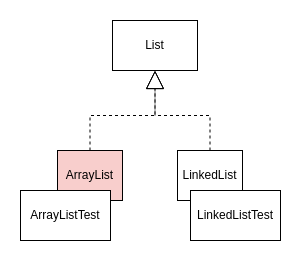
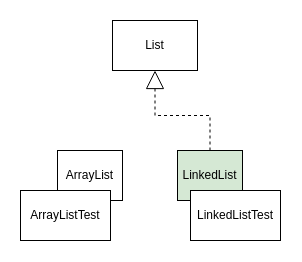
  <mxCell id="0" />
  <mxCell id="1" parent="0" />
  <mxCell id="2" value="List" style="rounded=0;whiteSpace=wrap;html=1;" vertex="1" parent="1"><mxGeometry x="112" y="20" width="85" height="50" as="geometry" /></mxCell>
  <mxCell id="3" style="edgeStyle=orthogonalEdgeStyle;rounded=0;orthogonalLoop=1;jettySize=auto;html=1;exitX=0.5;exitY=0;exitDx=0;exitDy=0;entryX=0.5;entryY=1;entryDx=0;entryDy=0;dashed=1;startSize=6;endArrow=block;endFill=0;endSize=16;" edge="1" parent="1" source="4" target="2"><mxGeometry relative="1" as="geometry" /></mxCell>
- <mxCell id="4" value="LinkedList" style="rounded=0;whiteSpace=wrap;html=1;" vertex="1" parent="1"><mxGeometry x="177" y="150" width="65" height="50" as="geometry" /></mxCell>
- <mxCell id="5" style="edgeStyle=orthogonalEdgeStyle;rounded=0;orthogonalLoop=1;jettySize=auto;html=1;exitX=0.5;exitY=0;exitDx=0;exitDy=0;entryX=0.5;entryY=1;entryDx=0;entryDy=0;endArrow=block;endFill=0;dashed=1;startSize=6;endSize=16;" edge="1" parent="1" source="6" target="2"><mxGeometry relative="1" as="geometry" /></mxCell>
- <mxCell id="6" value="ArrayList" style="rounded=0;whiteSpace=wrap;html=1;fillColor=#f8cecc;" vertex="1" parent="1"><mxGeometry x="57" y="150" width="65" height="50" as="geometry" /></mxCell>
+ <mxCell id="4" value="LinkedList" style="rounded=0;whiteSpace=wrap;html=1;fillColor=#d5e8d4;" vertex="1" parent="1"><mxGeometry x="177" y="150" width="65" height="50" as="geometry" /></mxCell>
+ <mxCell id="6" value="ArrayList" style="rounded=0;whiteSpace=wrap;html=1;" vertex="1" parent="1"><mxGeometry x="57" y="150" width="65" height="50" as="geometry" /></mxCell>
  <mxCell id="7" value="ArrayListTest" style="rounded=0;whiteSpace=wrap;html=1;" vertex="1" parent="1"><mxGeometry x="20" y="190" width="90" height="50" as="geometry" /></mxCell>
  <mxCell id="8" value="LinkedListTest" style="rounded=0;whiteSpace=wrap;html=1;" vertex="1" parent="1"><mxGeometry x="190" y="190" width="90" height="50" as="geometry" /></mxCell>
